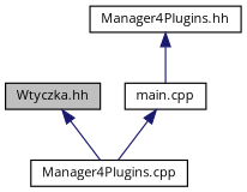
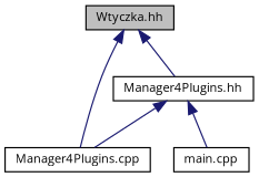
  digraph {
    fontname="Open Sans"
    node [color=black fillcolor=white fontname="Open Sans" fontsize=10 shape=record style=filled]
    edge [color=midnightblue dir=back fontname="Open Sans" fontsize=10 labelfontname=FreeSans labelfontsize=10 style=solid]
    n1 [fillcolor=grey75 fontcolor=black height=0.2 label="Wtyczka.hh" width=0.4]
    n2 [height=0.2 label="Manager4Plugins.hh" width=0.4]
    n3 [height=0.2 label="Manager4Plugins.cpp" width=0.4]
    n4 [height=0.2 label="main.cpp" width=0.4]
+   n1 -> n2
    n1 -> n3
-   n4 -> n3
+   n2 -> n3
    n2 -> n4
  }
